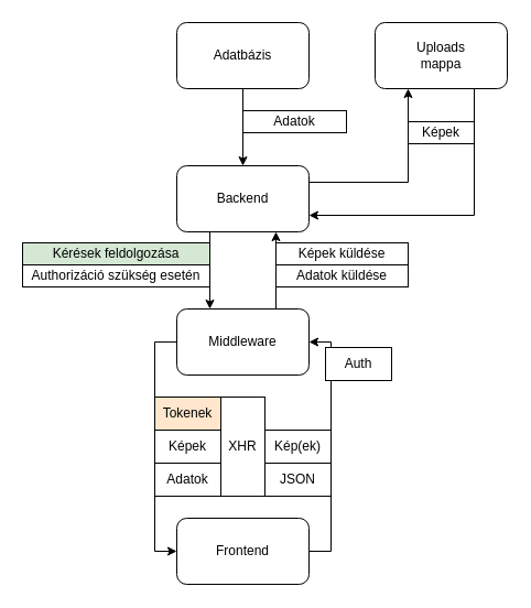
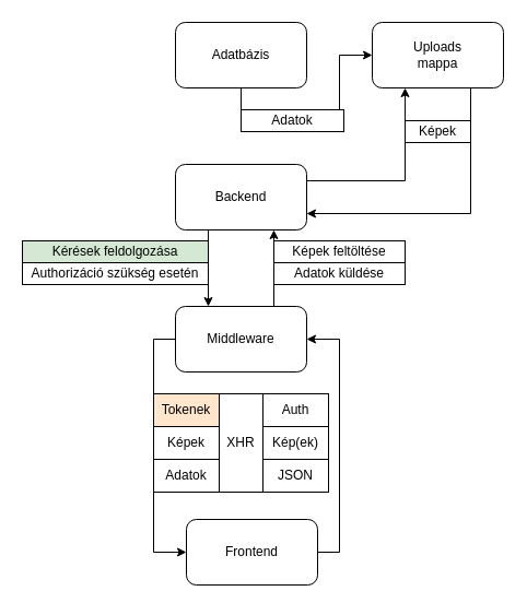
  <mxCell id="0" />
  <mxCell id="1" parent="0" />
  <mxCell id="2" style="edgeStyle=orthogonalEdgeStyle;rounded=0;orthogonalLoop=1;jettySize=auto;html=1;exitX=0.25;exitY=1;exitDx=0;exitDy=0;entryX=0.25;entryY=0;entryDx=0;entryDy=0;" edge="1" parent="1" source="4" target="9"><mxGeometry relative="1" as="geometry" /></mxCell>
  <mxCell id="3" style="edgeStyle=orthogonalEdgeStyle;rounded=0;orthogonalLoop=1;jettySize=auto;html=1;exitX=1;exitY=0.25;exitDx=0;exitDy=0;entryX=0.25;entryY=1;entryDx=0;entryDy=0;" edge="1" parent="1" source="4" target="19"><mxGeometry relative="1" as="geometry" /></mxCell>
  <mxCell id="4" value="&lt;div&gt;Backend&lt;/div&gt;" style="rounded=1;whiteSpace=wrap;html=1;" vertex="1" parent="1"><mxGeometry x="160" y="150" width="120" height="60" as="geometry" /></mxCell>
  <mxCell id="5" style="edgeStyle=orthogonalEdgeStyle;rounded=0;orthogonalLoop=1;jettySize=auto;html=1;exitX=1;exitY=0.5;exitDx=0;exitDy=0;entryX=1;entryY=0.5;entryDx=0;entryDy=0;" edge="1" parent="1" source="6" target="9"><mxGeometry relative="1" as="geometry" /></mxCell>
- <mxCell id="6" value="&lt;div&gt;Frontend&lt;/div&gt;" style="rounded=1;whiteSpace=wrap;html=1;" vertex="1" parent="1"><mxGeometry x="160" y="470" width="120" height="60" as="geometry" /></mxCell>
+ <mxCell id="6" value="&lt;div&gt;Frontend&lt;/div&gt;" style="rounded=1;whiteSpace=wrap;html=1;" vertex="1" parent="1"><mxGeometry x="170" y="475" width="120" height="60" as="geometry" /></mxCell>
  <mxCell id="7" style="edgeStyle=orthogonalEdgeStyle;rounded=0;orthogonalLoop=1;jettySize=auto;html=1;exitX=0;exitY=0.5;exitDx=0;exitDy=0;entryX=0;entryY=0.5;entryDx=0;entryDy=0;" edge="1" parent="1" source="9" target="6"><mxGeometry relative="1" as="geometry" /></mxCell>
  <mxCell id="8" style="edgeStyle=orthogonalEdgeStyle;rounded=0;orthogonalLoop=1;jettySize=auto;html=1;exitX=0.75;exitY=0;exitDx=0;exitDy=0;entryX=0.75;entryY=1;entryDx=0;entryDy=0;" edge="1" parent="1" source="9" target="4"><mxGeometry relative="1" as="geometry" /></mxCell>
  <mxCell id="9" value="Middleware" style="rounded=1;whiteSpace=wrap;html=1;" vertex="1" parent="1"><mxGeometry x="160" y="280" width="120" height="60" as="geometry" /></mxCell>
- <mxCell id="10" style="edgeStyle=orthogonalEdgeStyle;rounded=0;orthogonalLoop=1;jettySize=auto;html=1;exitX=0.5;exitY=1;exitDx=0;exitDy=0;entryX=0.5;entryY=0;entryDx=0;entryDy=0;" edge="1" parent="1" source="11" target="4"><mxGeometry relative="1" as="geometry" /></mxCell>
+ <mxCell id="10" style="edgeStyle=orthogonalEdgeStyle;rounded=0;orthogonalLoop=1;jettySize=auto;html=1;exitX=0.5;exitY=1;exitDx=0;exitDy=0;" edge="1" parent="1" source="11" target="19"><mxGeometry relative="1" as="geometry" /></mxCell>
  <mxCell id="11" value="Adatbázis" style="rounded=1;whiteSpace=wrap;html=1;" vertex="1" parent="1"><mxGeometry x="160" width="120" height="60" as="geometry" y="20" /></mxCell>
  <mxCell id="12" value="Tokenek" style="rounded=0;whiteSpace=wrap;html=1;fillColor=#ffe6cc;" vertex="1" parent="1"><mxGeometry x="140" y="360" width="60" height="30" as="geometry" /></mxCell>
  <mxCell id="13" value="Adatok" style="rounded=0;whiteSpace=wrap;html=1;" vertex="1" parent="1"><mxGeometry x="140" y="420" width="60" height="30" as="geometry" /></mxCell>
  <mxCell id="14" value="Képek" style="rounded=0;whiteSpace=wrap;html=1;" vertex="1" parent="1"><mxGeometry x="140" y="390" width="60" height="30" as="geometry" /></mxCell>
- <mxCell id="15" value="Auth" style="rounded=0;whiteSpace=wrap;html=1;" vertex="1" parent="1"><mxGeometry x="295" y="315" width="60" height="30" as="geometry" /></mxCell>
+ <mxCell id="15" value="Auth" style="rounded=0;whiteSpace=wrap;html=1;" vertex="1" parent="1"><mxGeometry x="240" y="360" width="60" height="30" as="geometry" /></mxCell>
  <mxCell id="16" value="JSON" style="rounded=0;whiteSpace=wrap;html=1;" vertex="1" parent="1"><mxGeometry x="240" y="420" width="60" height="30" as="geometry" /></mxCell>
  <mxCell id="17" value="Kép(ek)" style="rounded=0;whiteSpace=wrap;html=1;" vertex="1" parent="1"><mxGeometry x="240" y="390" width="60" height="30" as="geometry" /></mxCell>
  <mxCell id="18" style="edgeStyle=orthogonalEdgeStyle;rounded=0;orthogonalLoop=1;jettySize=auto;html=1;exitX=0.75;exitY=1;exitDx=0;exitDy=0;entryX=1;entryY=0.75;entryDx=0;entryDy=0;" edge="1" parent="1" source="19" target="4"><mxGeometry relative="1" as="geometry" /></mxCell>
  <mxCell id="19" value="&lt;div&gt;Uploads&lt;/div&gt;&lt;div&gt;mappa&lt;br&gt;&lt;/div&gt;" style="rounded=1;whiteSpace=wrap;html=1;" vertex="1" parent="1"><mxGeometry x="340" width="120" height="60" as="geometry" y="20" /></mxCell>
  <mxCell id="20" value="Képek" style="rounded=0;whiteSpace=wrap;html=1;" vertex="1" parent="1"><mxGeometry x="370" y="110" width="60" height="20" as="geometry" /></mxCell>
  <mxCell id="21" value="Adatok" style="rounded=0;whiteSpace=wrap;html=1;" vertex="1" parent="1"><mxGeometry x="220" y="100" width="94" height="20" as="geometry" /></mxCell>
  <mxCell id="22" value="Kérések feldolgozása" style="rounded=0;whiteSpace=wrap;html=1;fillColor=#d5e8d4;" vertex="1" parent="1"><mxGeometry x="20" y="220" width="170" height="20" as="geometry" /></mxCell>
  <mxCell id="23" value="Authorizáció szükség esetén" style="rounded=0;whiteSpace=wrap;html=1;" vertex="1" parent="1"><mxGeometry x="20" y="240" width="170" height="20" as="geometry" /></mxCell>
- <mxCell id="24" value="Képek küldése" style="rounded=0;whiteSpace=wrap;html=1;" vertex="1" parent="1"><mxGeometry x="250" y="220" width="120" height="20" as="geometry" /></mxCell>
+ <mxCell id="24" value="Képek feltöltése" style="rounded=0;whiteSpace=wrap;html=1;" vertex="1" parent="1"><mxGeometry x="250" y="220" width="120" height="20" as="geometry" /></mxCell>
  <mxCell id="25" value="Adatok küldése" style="rounded=0;whiteSpace=wrap;html=1;" vertex="1" parent="1"><mxGeometry x="250" y="240" width="120" height="20" as="geometry" /></mxCell>
  <mxCell id="26" value="XHR" style="rounded=0;whiteSpace=wrap;html=1;" vertex="1" parent="1"><mxGeometry x="200" y="360" width="40" height="90" as="geometry" /></mxCell>
